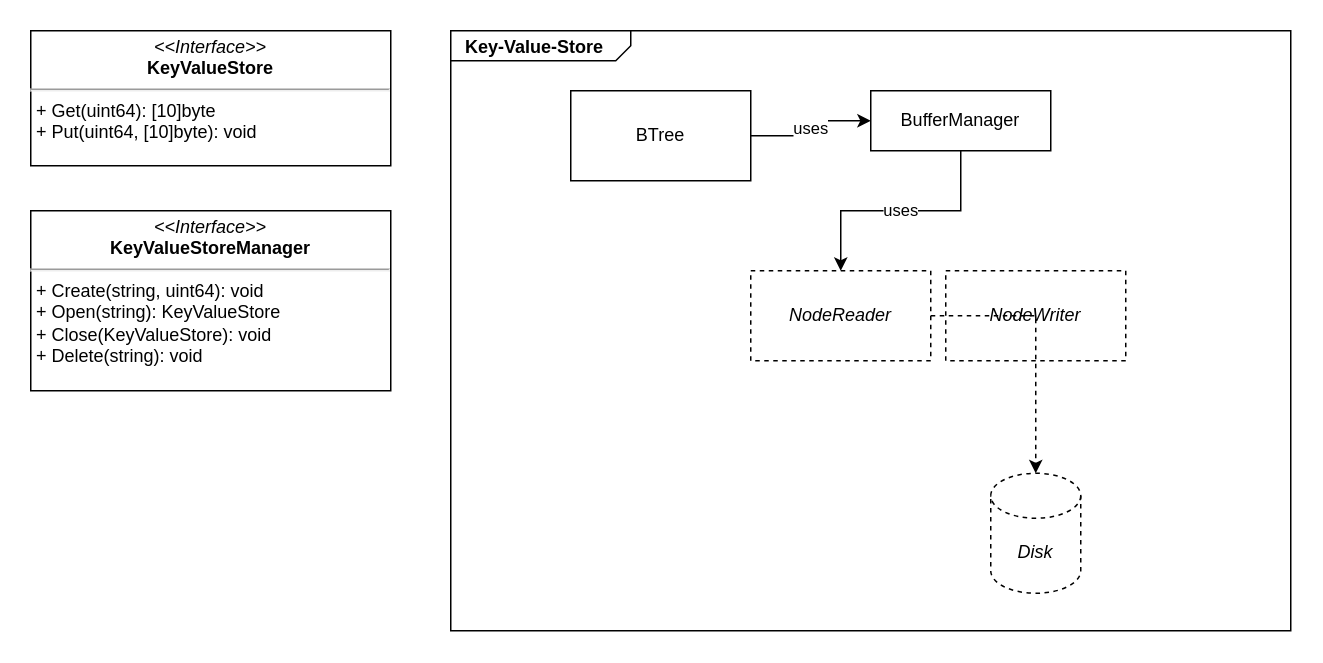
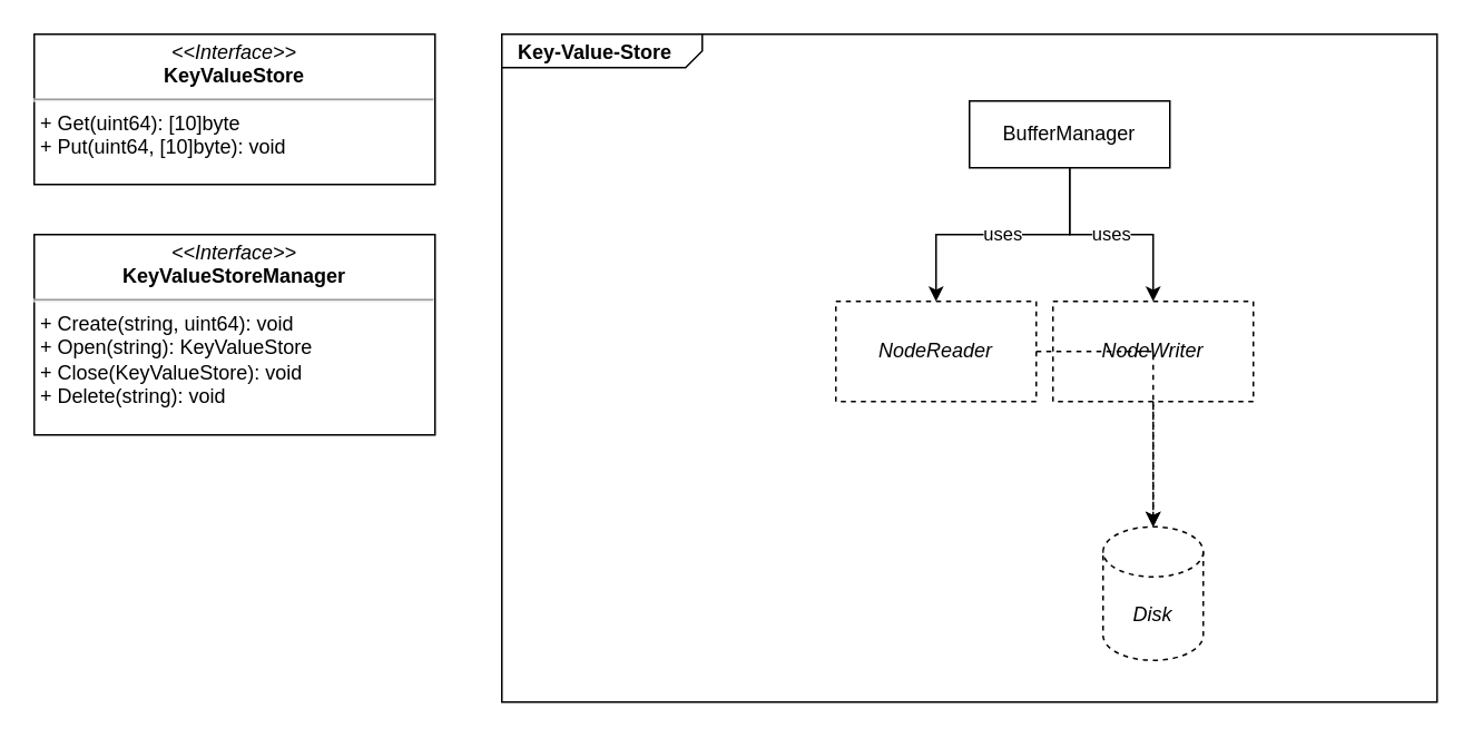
  <mxCell id="0" />
  <mxCell id="1" parent="0" />
  <mxCell id="2" value="&lt;p style=&quot;margin: 0px ; margin-top: 4px ; margin-left: 10px ; text-align: left&quot;&gt;&lt;b&gt;Key-Value-Store&lt;/b&gt;&lt;/p&gt;" style="html=1;strokeWidth=1;shape=mxgraph.sysml.package;html=1;overflow=fill;whiteSpace=wrap;labelX=120.8;fillColor=none;" parent="1" vertex="1"><mxGeometry x="300" y="20" width="560" height="400" as="geometry" /></mxCell>
- <mxCell id="3" value="uses" style="edgeStyle=orthogonalEdgeStyle;rounded=0;orthogonalLoop=1;jettySize=auto;html=1;endArrow=classic;endFill=1;" parent="1" source="4" target="7" edge="1"><mxGeometry relative="1" as="geometry" /></mxCell>
- <mxCell id="4" value="BTree" style="rounded=0;whiteSpace=wrap;html=1;fillColor=none;" parent="1" vertex="1"><mxGeometry x="380" y="60" width="120" height="60" as="geometry" /></mxCell>
  <mxCell id="5" value="uses" style="edgeStyle=orthogonalEdgeStyle;rounded=0;orthogonalLoop=1;jettySize=auto;html=1;endArrow=classic;endFill=1;" parent="1" source="7" target="9" edge="1"><mxGeometry relative="1" as="geometry" /></mxCell>
+ <mxCell id="6" value="uses" style="edgeStyle=orthogonalEdgeStyle;rounded=0;orthogonalLoop=1;jettySize=auto;html=1;endArrow=classic;endFill=1;" parent="1" source="7" target="11" edge="1"><mxGeometry relative="1" as="geometry" /></mxCell>
  <mxCell id="7" value="BufferManager" style="rounded=0;whiteSpace=wrap;html=1;fillColor=none;" parent="1" vertex="1"><mxGeometry x="580" y="60" width="120" height="40" as="geometry" /></mxCell>
  <mxCell id="8" style="edgeStyle=orthogonalEdgeStyle;rounded=0;orthogonalLoop=1;jettySize=auto;html=1;endArrow=classic;endFill=1;dashed=1;" parent="1" source="9" target="12" edge="1"><mxGeometry relative="1" as="geometry" /></mxCell>
  <mxCell id="9" value="NodeReader" style="rounded=0;whiteSpace=wrap;html=1;fillColor=none;fontStyle=2;dashed=1;" parent="1" vertex="1"><mxGeometry x="500" y="180" width="120" height="60" as="geometry" /></mxCell>
+ <mxCell id="10" style="edgeStyle=orthogonalEdgeStyle;rounded=0;orthogonalLoop=1;jettySize=auto;html=1;endArrow=classic;endFill=1;dashed=1;" parent="1" source="11" target="12" edge="1"><mxGeometry relative="1" as="geometry" /></mxCell>
  <mxCell id="11" value="NodeWriter" style="rounded=0;whiteSpace=wrap;html=1;fillColor=none;fontStyle=2;dashed=1;" parent="1" vertex="1"><mxGeometry x="630" y="180" width="120" height="60" as="geometry" /></mxCell>
  <mxCell id="12" value="Disk" style="shape=cylinder3;whiteSpace=wrap;html=1;boundedLbl=1;backgroundOutline=1;size=15;fillColor=none;fontStyle=2;dashed=1;" parent="1" vertex="1"><mxGeometry x="660" y="315" width="60" height="80" as="geometry" /></mxCell>
  <mxCell id="13" value="&lt;p style=&quot;margin: 4px 0px 0px; text-align: center; font-size: 12px;&quot;&gt;&lt;i style=&quot;font-size: 12px;&quot;&gt;&amp;lt;&amp;lt;Interface&amp;gt;&amp;gt;&lt;/i&gt;&lt;br style=&quot;font-size: 12px;&quot;&gt;&lt;b style=&quot;font-size: 12px;&quot;&gt;KeyValueStore&lt;/b&gt;&lt;/p&gt;&lt;hr style=&quot;font-size: 12px;&quot;&gt;&lt;p style=&quot;margin: 0px 0px 0px 4px; font-size: 12px;&quot;&gt;&lt;/p&gt;&lt;p style=&quot;margin: 0px 0px 0px 4px; font-size: 12px;&quot;&gt;+ Get(uint64): [10]byte&lt;br style=&quot;font-size: 12px;&quot;&gt;+ Put(uint64, [10]byte): void&lt;/p&gt;" style="verticalAlign=top;align=left;overflow=fill;fontSize=12;fontFamily=Helvetica;html=1;" parent="1" vertex="1"><mxGeometry x="20" y="20" width="240" height="90" as="geometry" /></mxCell>
  <mxCell id="14" value="&lt;p style=&quot;margin: 4px 0px 0px; text-align: center; font-size: 12px;&quot;&gt;&lt;i style=&quot;font-size: 12px;&quot;&gt;&amp;lt;&amp;lt;Interface&amp;gt;&amp;gt;&lt;/i&gt;&lt;br style=&quot;font-size: 12px;&quot;&gt;&lt;b style=&quot;font-size: 12px;&quot;&gt;KeyValueStoreManager&lt;/b&gt;&lt;/p&gt;&lt;hr style=&quot;font-size: 12px;&quot;&gt;&lt;p style=&quot;margin: 0px 0px 0px 4px; font-size: 12px;&quot;&gt;&lt;/p&gt;&lt;p style=&quot;margin: 0px 0px 0px 4px; font-size: 12px;&quot;&gt;+ Create(string, uint64): void&lt;br style=&quot;font-size: 12px;&quot;&gt;+ Open(string): KeyValueStore&lt;/p&gt;&lt;p style=&quot;margin: 0px 0px 0px 4px; font-size: 12px;&quot;&gt;+ Close(KeyValueStore): void&lt;/p&gt;&lt;p style=&quot;margin: 0px 0px 0px 4px; font-size: 12px;&quot;&gt;+ Delete(string): void&lt;/p&gt;" style="verticalAlign=top;align=left;overflow=fill;fontSize=12;fontFamily=Helvetica;html=1;" parent="1" vertex="1"><mxGeometry x="20" y="140" width="240" height="120" as="geometry" /></mxCell>
